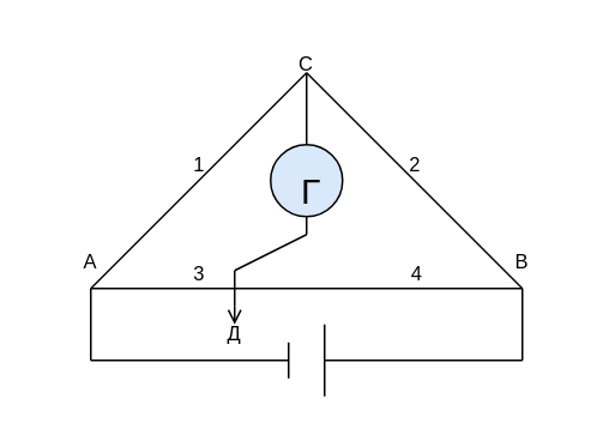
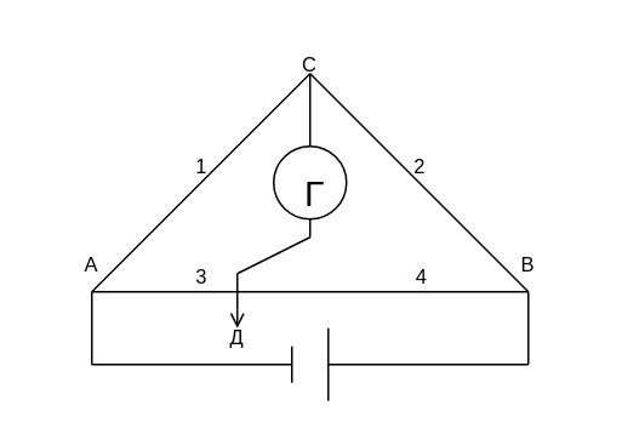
  <mxCell id="0" />
  <mxCell id="1" parent="0" />
- <mxCell id="2" value="&amp;nbsp;Г" style="ellipse;whiteSpace=wrap;html=1;aspect=fixed;fontSize=20;align=center;fontStyle=0;verticalAlign=bottom;fillColor=#dae8fc;" vertex="1" parent="1"><mxGeometry x="150" y="80" width="40" height="40" as="geometry" /></mxCell>
+ <mxCell id="2" value="&amp;nbsp;Г" style="ellipse;whiteSpace=wrap;html=1;aspect=fixed;fontSize=20;align=center;fontStyle=0;verticalAlign=bottom;" vertex="1" parent="1"><mxGeometry x="150" y="80" width="40" height="40" as="geometry" /></mxCell>
  <mxCell id="3" value="1" style="endArrow=none;html=1;rounded=0;verticalAlign=bottom;labelBackgroundColor=none;" edge="1" parent="1"><mxGeometry width="50" height="50" relative="1" as="geometry"><mxPoint x="50" y="160" as="sourcePoint" /><mxPoint x="170" y="40" as="targetPoint" /></mxGeometry></mxCell>
  <mxCell id="4" value="2" style="endArrow=none;html=1;rounded=0;verticalAlign=bottom;labelBackgroundColor=none;" edge="1" parent="1"><mxGeometry width="50" height="50" relative="1" as="geometry"><mxPoint x="290" y="160" as="sourcePoint" /><mxPoint x="170" y="40" as="targetPoint" /></mxGeometry></mxCell>
  <mxCell id="5" value="" style="endArrow=none;html=1;rounded=0;" edge="1" parent="1"><mxGeometry width="50" height="50" relative="1" as="geometry"><mxPoint x="290" y="160" as="sourcePoint" /><mxPoint x="50" y="160" as="targetPoint" /></mxGeometry></mxCell>
  <mxCell id="6" value="3" style="edgeLabel;html=1;align=center;verticalAlign=bottom;resizable=0;points=[];fontSize=11;" vertex="1" connectable="0" parent="5"><mxGeometry x="0.508" relative="1" as="geometry"><mxPoint as="offset" /></mxGeometry></mxCell>
  <mxCell id="7" value="4" style="edgeLabel;html=1;align=center;verticalAlign=bottom;resizable=0;points=[];fontSize=11;" vertex="1" connectable="0" parent="5"><mxGeometry x="-0.508" relative="1" as="geometry"><mxPoint x="-1" as="offset" /></mxGeometry></mxCell>
  <mxCell id="8" value="" style="endArrow=none;html=1;rounded=0;" edge="1" parent="1"><mxGeometry width="50" height="50" relative="1" as="geometry"><mxPoint x="50" y="160" as="sourcePoint" /><mxPoint x="50" y="200" as="targetPoint" /></mxGeometry></mxCell>
  <mxCell id="9" value="" style="endArrow=none;html=1;rounded=0;" edge="1" parent="1"><mxGeometry width="50" height="50" relative="1" as="geometry"><mxPoint x="160" y="200" as="sourcePoint" /><mxPoint x="50" y="200" as="targetPoint" /></mxGeometry></mxCell>
  <mxCell id="10" value="" style="endArrow=none;html=1;rounded=0;" edge="1" parent="1"><mxGeometry width="50" height="50" relative="1" as="geometry"><mxPoint x="290" y="200" as="sourcePoint" /><mxPoint x="180" y="200" as="targetPoint" /></mxGeometry></mxCell>
  <mxCell id="11" value="" style="endArrow=none;html=1;rounded=0;" edge="1" parent="1"><mxGeometry width="50" height="50" relative="1" as="geometry"><mxPoint x="290" y="160" as="sourcePoint" /><mxPoint x="290" y="200" as="targetPoint" /></mxGeometry></mxCell>
  <mxCell id="12" value="" style="endArrow=none;html=1;rounded=0;" edge="1" parent="1"><mxGeometry width="50" height="50" relative="1" as="geometry"><mxPoint x="180" y="220" as="sourcePoint" /><mxPoint x="180" y="180" as="targetPoint" /></mxGeometry></mxCell>
  <mxCell id="13" value="" style="endArrow=none;html=1;rounded=0;" edge="1" parent="1"><mxGeometry width="50" height="50" relative="1" as="geometry"><mxPoint x="160" y="210" as="sourcePoint" /><mxPoint x="160" y="190" as="targetPoint" /></mxGeometry></mxCell>
  <mxCell id="14" value="" style="endArrow=none;html=1;rounded=0;fontSize=20;exitX=0.5;exitY=0;exitDx=0;exitDy=0;" edge="1" parent="1" source="2"><mxGeometry width="50" height="50" relative="1" as="geometry"><mxPoint x="120" y="230" as="sourcePoint" /><mxPoint x="170" y="40" as="targetPoint" /></mxGeometry></mxCell>
  <mxCell id="15" value="" style="endArrow=none;html=1;rounded=0;fontSize=20;" edge="1" parent="1"><mxGeometry width="50" height="50" relative="1" as="geometry"><mxPoint x="130" y="150" as="sourcePoint" /><mxPoint x="170" y="130" as="targetPoint" /></mxGeometry></mxCell>
  <mxCell id="16" value="" style="endArrow=open;html=1;rounded=0;fontSize=20;startArrow=none;startFill=0;endFill=0;" edge="1" parent="1" source="20"><mxGeometry width="50" height="50" relative="1" as="geometry"><mxPoint x="130" y="150" as="sourcePoint" /><mxPoint x="130" y="180" as="targetPoint" /></mxGeometry></mxCell>
  <mxCell id="17" value="" style="endArrow=none;html=1;rounded=0;fontSize=20;entryX=0.5;entryY=1;entryDx=0;entryDy=0;" edge="1" parent="1" target="2"><mxGeometry width="50" height="50" relative="1" as="geometry"><mxPoint x="170" y="130" as="sourcePoint" /><mxPoint x="180" y="140" as="targetPoint" /></mxGeometry></mxCell>
  <mxCell id="18" value="С" style="text;html=1;strokeColor=none;fillColor=none;align=center;verticalAlign=middle;whiteSpace=wrap;rounded=0;fontSize=11;" vertex="1" parent="1"><mxGeometry x="140" y="20" width="60" height="30" as="geometry" /></mxCell>
  <mxCell id="19" value="А" style="text;html=1;strokeColor=none;fillColor=none;align=center;verticalAlign=middle;whiteSpace=wrap;rounded=0;fontSize=11;" vertex="1" parent="1"><mxGeometry x="20" y="130" width="60" height="30" as="geometry" /></mxCell>
  <mxCell id="20" value="Д" style="text;html=1;strokeColor=none;fillColor=none;align=center;verticalAlign=middle;whiteSpace=wrap;rounded=0;fontSize=11;" vertex="1" parent="1"><mxGeometry x="100" y="170" width="60" height="30" as="geometry" /></mxCell>
  <mxCell id="21" value="" style="endArrow=none;html=1;rounded=0;fontSize=20;startArrow=none;startFill=0;endFill=0;" edge="1" parent="1" target="20"><mxGeometry width="50" height="50" relative="1" as="geometry"><mxPoint x="130" y="150" as="sourcePoint" /><mxPoint x="130" y="180" as="targetPoint" /></mxGeometry></mxCell>
  <mxCell id="22" value="В" style="text;html=1;strokeColor=none;fillColor=none;align=center;verticalAlign=middle;whiteSpace=wrap;rounded=0;fontSize=11;" vertex="1" parent="1"><mxGeometry x="260" y="130" width="60" height="30" as="geometry" /></mxCell>
